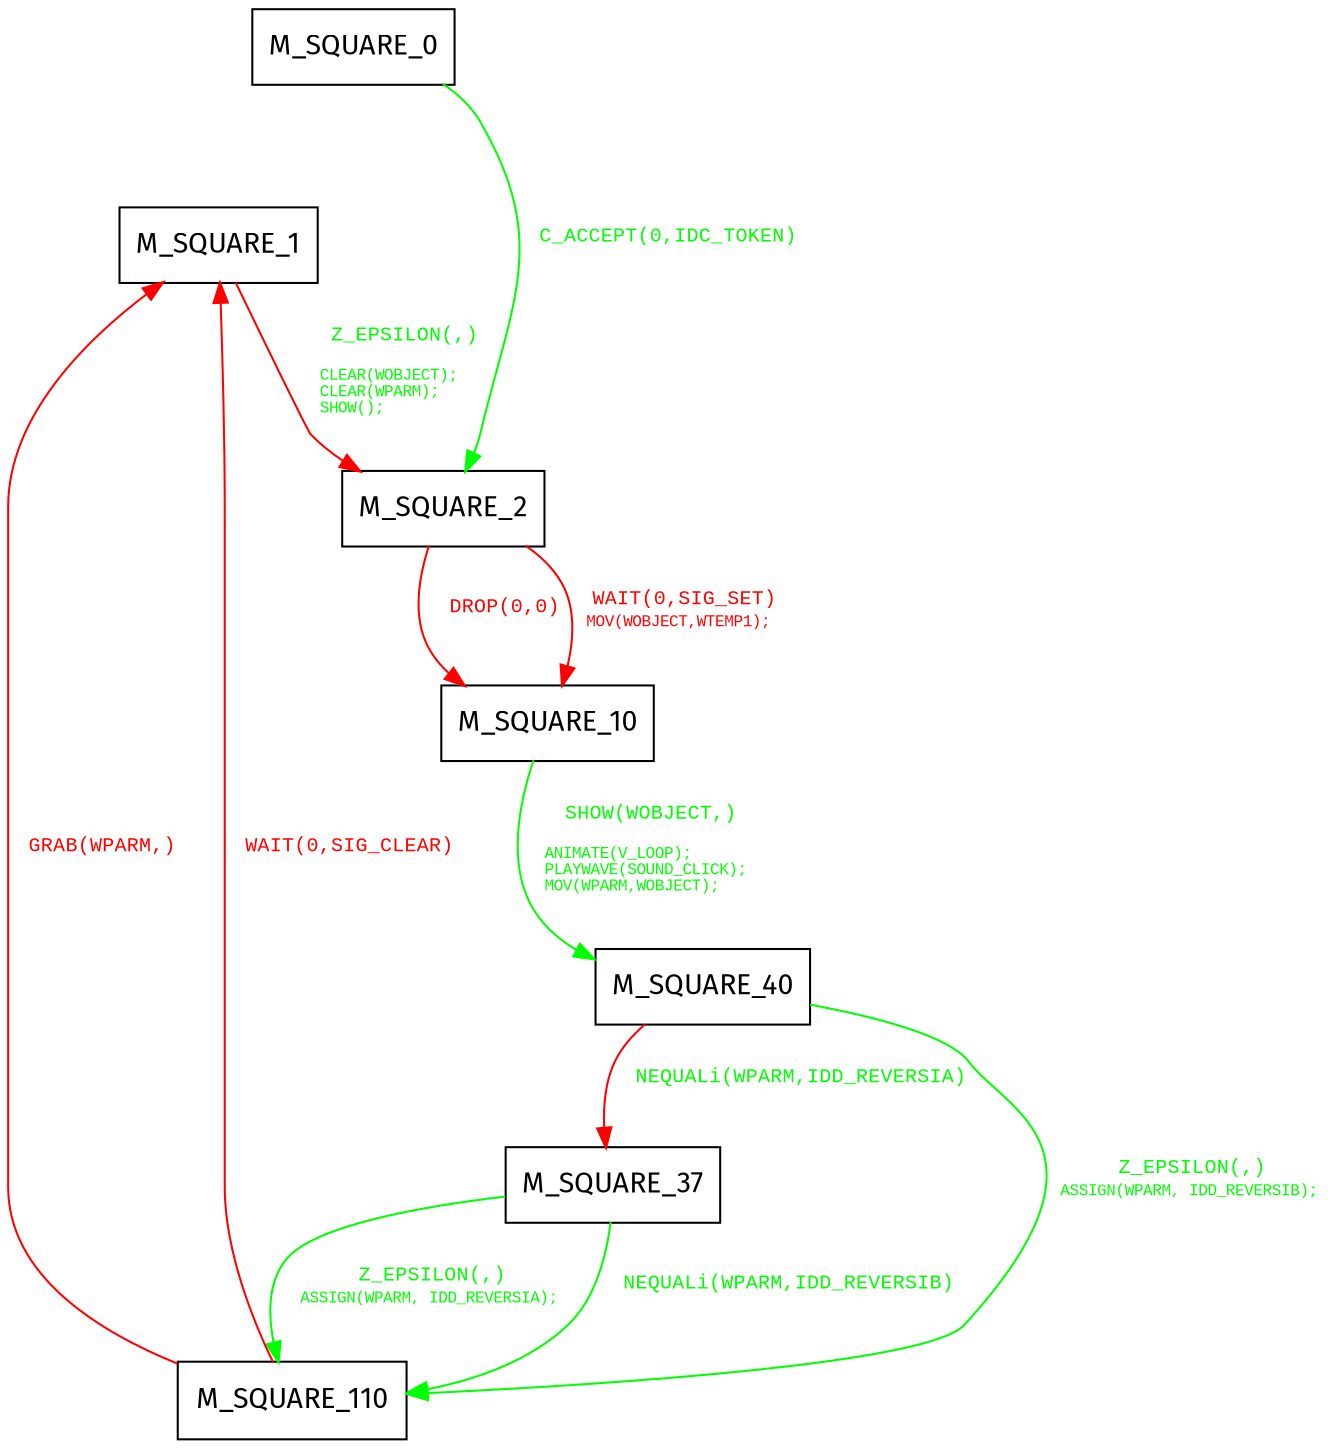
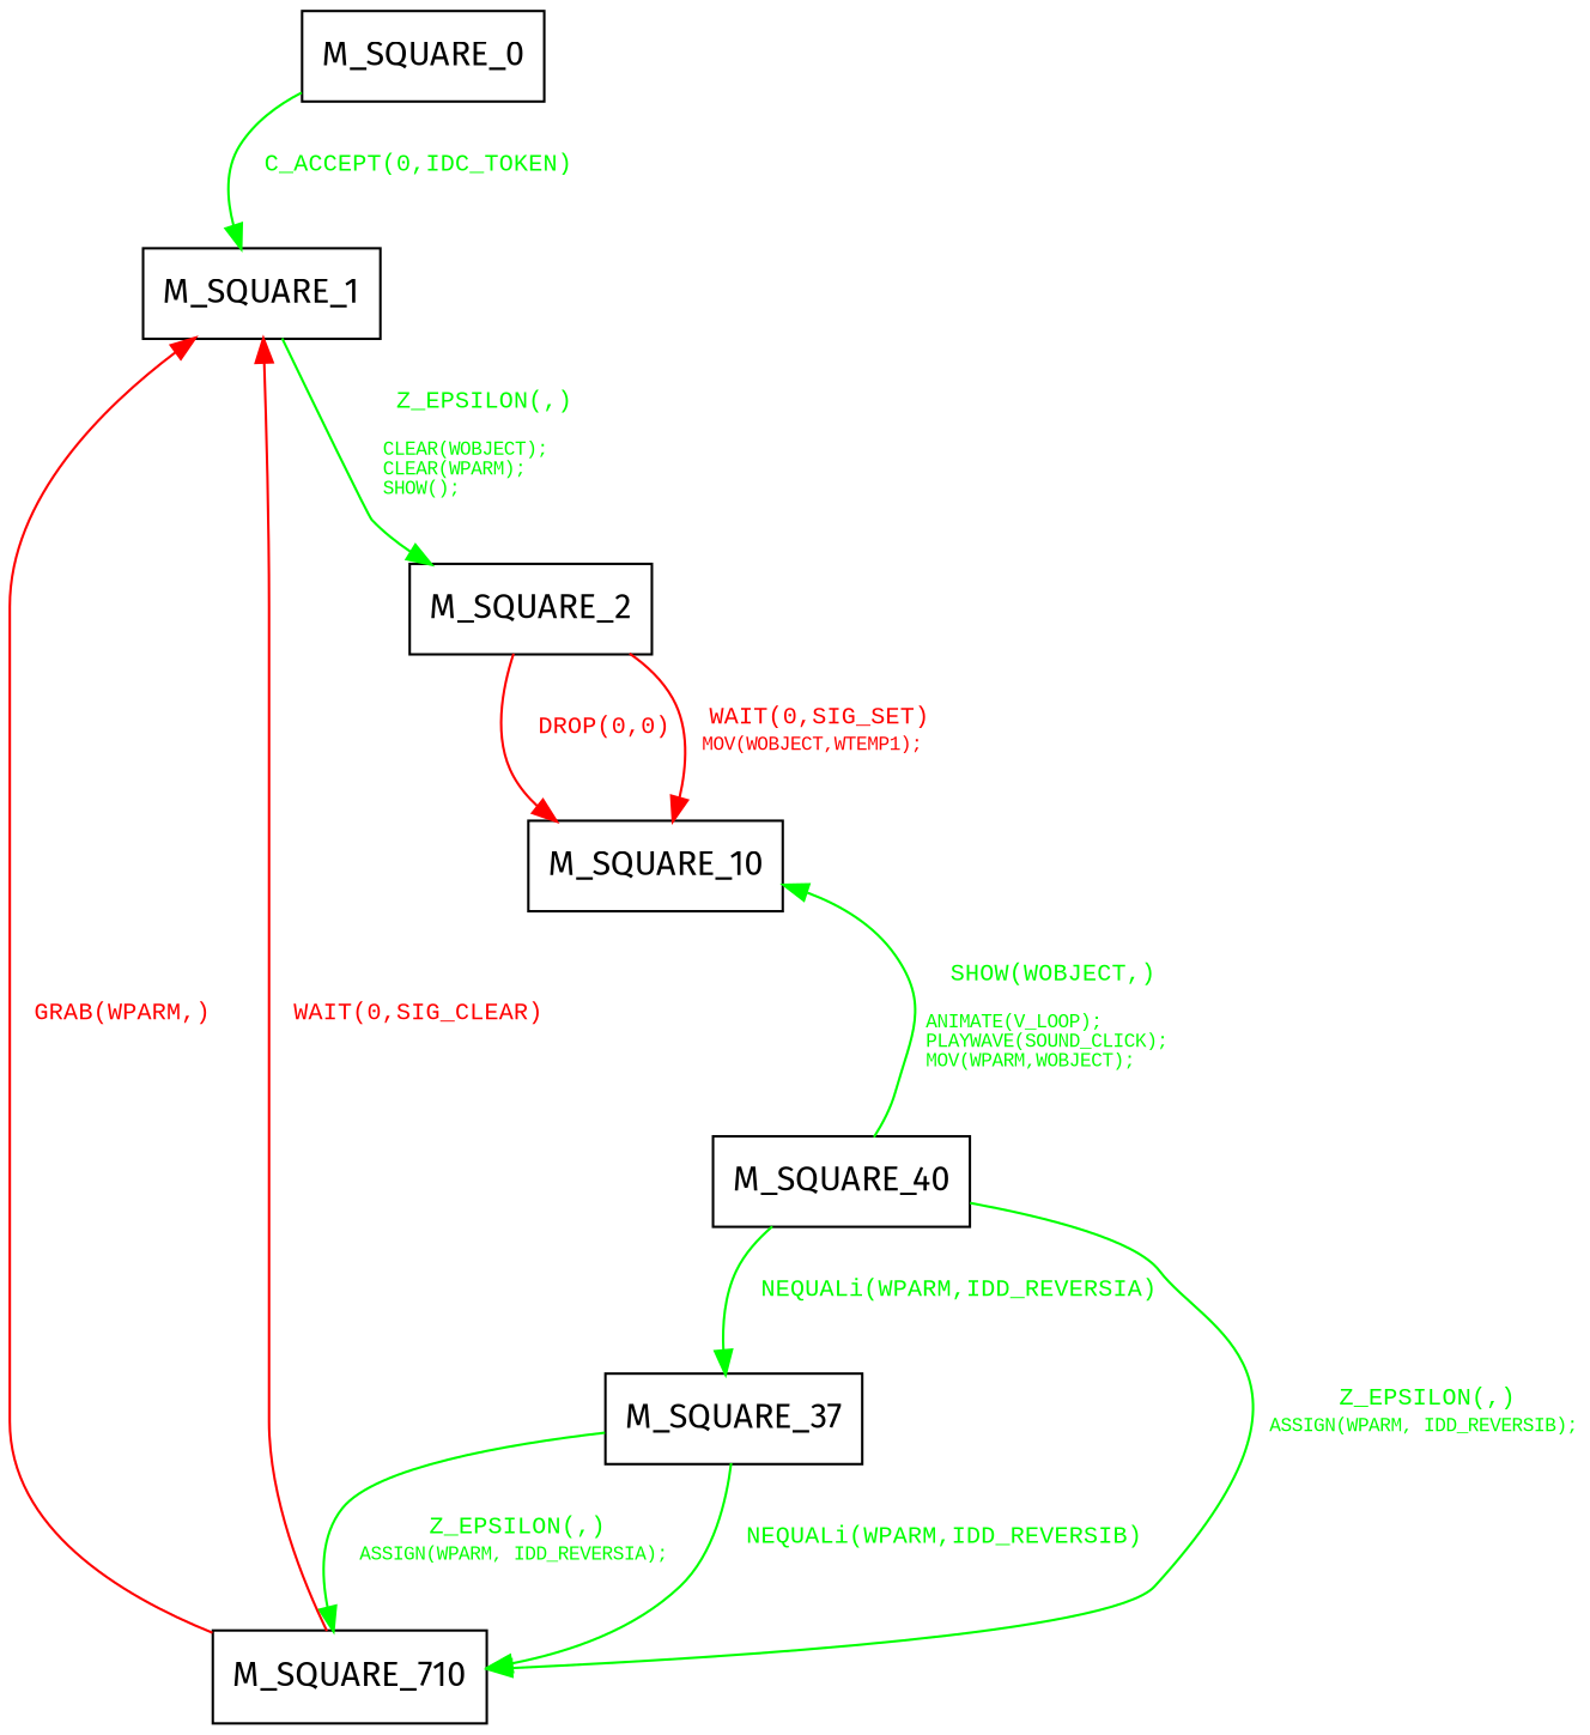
  digraph {
    fontname="Fira Sans"
    node [fontname="Fira Sans" shape=record]
    edge [color=green fontcolor=green fontname="Fira Sans"]
    M_SQUARE_0
    M_SQUARE_1
    n3 [label=M_SQUARE_2]
    M_SQUARE_10
    M_SQUARE_40
    n6 [label=M_SQUARE_37]
-   M_SQUARE_110
-   M_SQUARE_0 -> n3 [label=< <font face="Courier New" point-size="10"> C_ACCEPT(0,IDC_TOKEN)<br/> </font>>]
-   M_SQUARE_1 -> n3 [color=red label=< <font face="Courier New" point-size="10"> Z_EPSILON(,)<br/> <font point-size="8"><br align="left"/> CLEAR(WOBJECT);<br align="left"/> CLEAR(WPARM);<br align="left"/> SHOW();<br align="left"/> </font></font>>]
+   M_SQUARE_110 [label=M_SQUARE_710]
+   M_SQUARE_0 -> M_SQUARE_1 [label=< <font face="Courier New" point-size="10"> C_ACCEPT(0,IDC_TOKEN)<br/> </font>>]
+   M_SQUARE_1 -> n3 [label=< <font face="Courier New" point-size="10"> Z_EPSILON(,)<br/> <font point-size="8"><br align="left"/> CLEAR(WOBJECT);<br align="left"/> CLEAR(WPARM);<br align="left"/> SHOW();<br align="left"/> </font></font>>]
    n3 -> M_SQUARE_10 [color=red fontcolor=red label=< <font face="Courier New" point-size="10"> DROP(0,0)<br/> </font>>]
    n3 -> M_SQUARE_10 [color=red fontcolor=red label=< <font face="Courier New" point-size="10"> WAIT(0,SIG_SET)<br/> <font point-size="8">MOV(WOBJECT,WTEMP1);<br align="left"/> </font></font>>]
-   M_SQUARE_10 -> M_SQUARE_40 [label=< <font face="Courier New" point-size="10"> SHOW(WOBJECT,)<br/> <font point-size="8"><br align="left"/> ANIMATE(V_LOOP);<br align="left"/> PLAYWAVE(SOUND_CLICK);<br align="left"/> MOV(WPARM,WOBJECT);<br align="left"/> </font></font>>]
-   M_SQUARE_40 -> n6 [color=red label=< <font face="Courier New" point-size="10"> NEQUALi(WPARM,IDD_REVERSIA)<br/> </font>>]
+   M_SQUARE_40 -> M_SQUARE_10 [label=< <font face="Courier New" point-size="10"> SHOW(WOBJECT,)<br/> <font point-size="8"><br align="left"/> ANIMATE(V_LOOP);<br align="left"/> PLAYWAVE(SOUND_CLICK);<br align="left"/> MOV(WPARM,WOBJECT);<br align="left"/> </font></font>>]
+   M_SQUARE_40 -> n6 [label=< <font face="Courier New" point-size="10"> NEQUALi(WPARM,IDD_REVERSIA)<br/> </font>>]
    M_SQUARE_40 -> M_SQUARE_110 [label=< <font face="Courier New" point-size="10"> Z_EPSILON(,)<br/> <font point-size="8">ASSIGN(WPARM, IDD_REVERSIB);<br align="left"/> </font></font>>]
    n6 -> M_SQUARE_110 [label=< <font face="Courier New" point-size="10"> NEQUALi(WPARM,IDD_REVERSIB)<br/> </font>>]
    n6 -> M_SQUARE_110 [label=< <font face="Courier New" point-size="10"> Z_EPSILON(,)<br/> <font point-size="8">ASSIGN(WPARM, IDD_REVERSIA);<br align="left"/> </font></font>>]
    M_SQUARE_110 -> M_SQUARE_1 [color=red fontcolor=red label=< <font face="Courier New" point-size="10"> GRAB(WPARM,)<br/> </font>>]
    M_SQUARE_110 -> M_SQUARE_1 [color=red fontcolor=red label=< <font face="Courier New" point-size="10"> WAIT(0,SIG_CLEAR)<br/> </font>>]
  }
